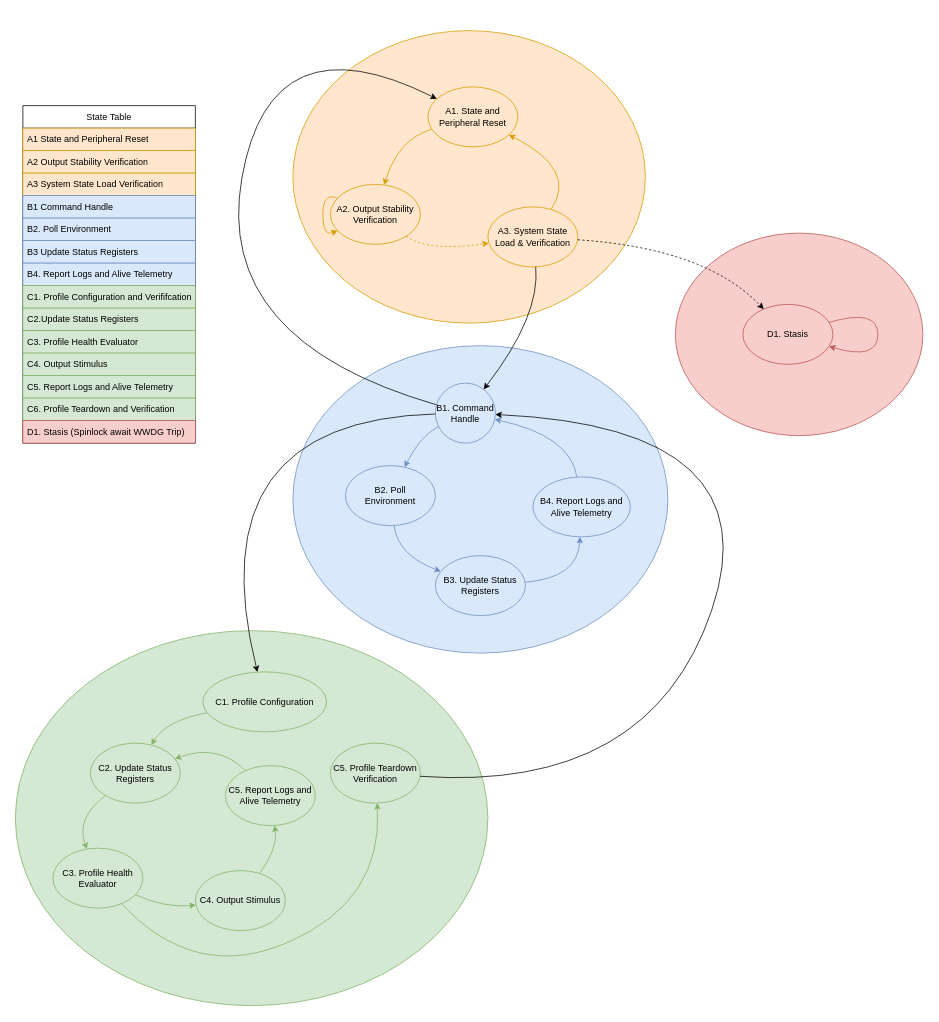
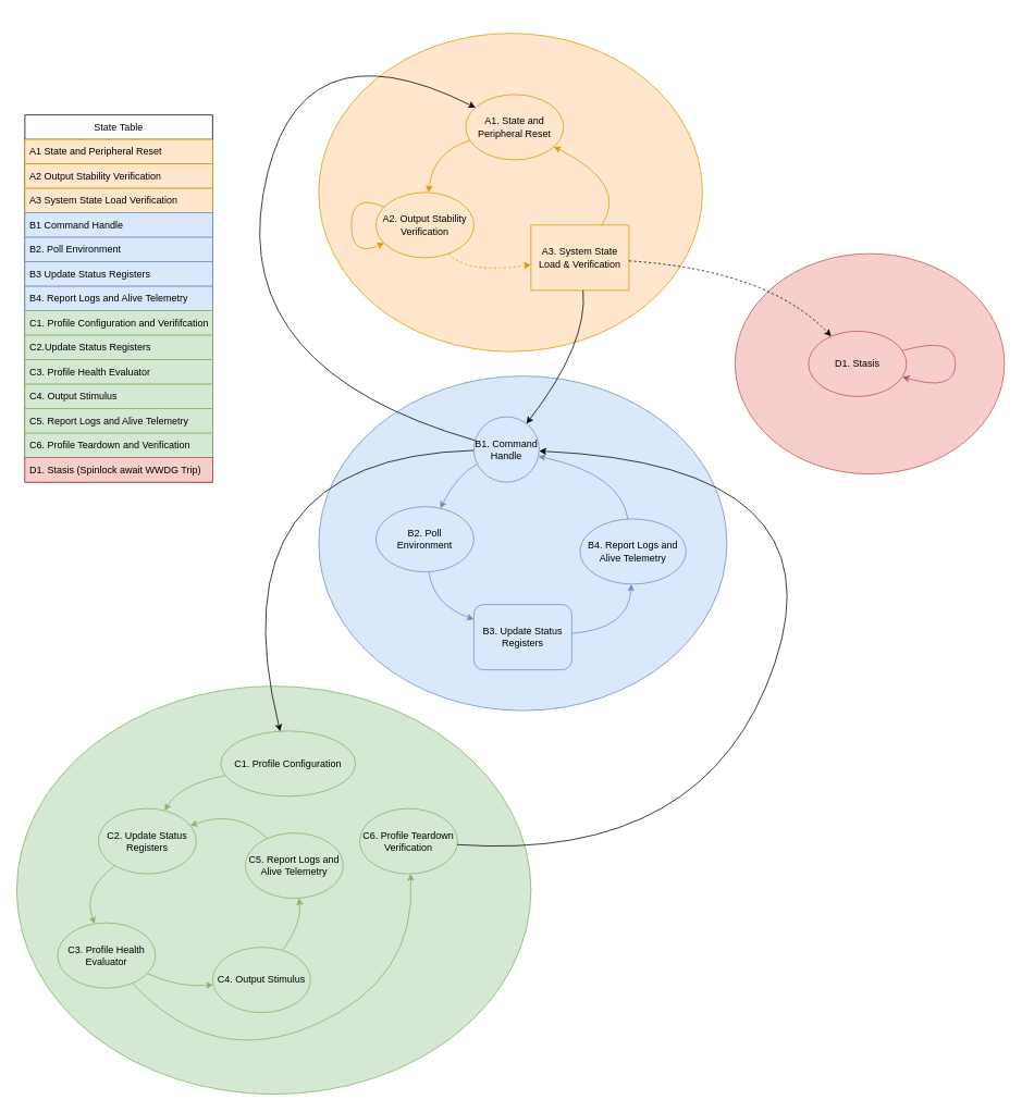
  <mxCell id="0" />
  <mxCell id="1" parent="0" />
  <mxCell id="2" value="" style="ellipse;whiteSpace=wrap;html=1;fillColor=#ffe6cc;strokeColor=#d79b00;" vertex="1" parent="1"><mxGeometry x="390" y="40" width="470" height="390" as="geometry" /></mxCell>
  <mxCell id="3" value="" style="ellipse;whiteSpace=wrap;html=1;fillColor=#d5e8d4;strokeColor=#82b366;" vertex="1" parent="1"><mxGeometry x="20" y="840" width="630" height="500" as="geometry" /></mxCell>
  <mxCell id="4" value="" style="ellipse;whiteSpace=wrap;html=1;fillColor=#dae8fc;strokeColor=#6c8ebf;" vertex="1" parent="1"><mxGeometry x="390" y="460" width="500" height="410" as="geometry" /></mxCell>
  <mxCell id="5" value="B1. Command Handle" style="ellipse;whiteSpace=wrap;html=1;fillColor=#dae8fc;strokeColor=#6c8ebf;" vertex="1" parent="1"><mxGeometry x="580" y="510" width="80" height="80" as="geometry" /></mxCell>
  <mxCell id="6" value="C4. Output Stimulus" style="ellipse;whiteSpace=wrap;html=1;fillColor=#d5e8d4;strokeColor=#82b366;" vertex="1" parent="1"><mxGeometry x="260" y="1160" width="120" height="80" as="geometry" /></mxCell>
  <mxCell id="7" value="State Table" style="swimlane;fontStyle=0;childLayout=stackLayout;horizontal=1;startSize=30;horizontalStack=0;resizeParent=1;resizeParentMax=0;resizeLast=0;collapsible=1;marginBottom=0;whiteSpace=wrap;html=1;" vertex="1" parent="1"><mxGeometry x="30" y="140" width="230" height="450" as="geometry" /></mxCell>
  <mxCell id="8" value="A1 State and Peripheral Reset" style="text;strokeColor=#d79b00;fillColor=#ffe6cc;align=left;verticalAlign=middle;spacingLeft=4;spacingRight=4;overflow=hidden;points=[[0,0.5],[1,0.5]];portConstraint=eastwest;rotatable=0;whiteSpace=wrap;html=1;" vertex="1" parent="7"><mxGeometry y="30" width="230" height="30" as="geometry" /></mxCell>
  <mxCell id="9" value="A2 Output Stability Verification" style="text;strokeColor=#d79b00;fillColor=#ffe6cc;align=left;verticalAlign=middle;spacingLeft=4;spacingRight=4;overflow=hidden;points=[[0,0.5],[1,0.5]];portConstraint=eastwest;rotatable=0;whiteSpace=wrap;html=1;" vertex="1" parent="7"><mxGeometry y="60" width="230" height="30" as="geometry" /></mxCell>
  <mxCell id="10" value="A3 System State Load Verification" style="text;strokeColor=#d79b00;fillColor=#ffe6cc;align=left;verticalAlign=middle;spacingLeft=4;spacingRight=4;overflow=hidden;points=[[0,0.5],[1,0.5]];portConstraint=eastwest;rotatable=0;whiteSpace=wrap;html=1;" vertex="1" parent="7"><mxGeometry y="90" width="230" height="30" as="geometry" /></mxCell>
  <mxCell id="11" value="B1 Command Handle" style="text;strokeColor=#6c8ebf;fillColor=#dae8fc;align=left;verticalAlign=middle;spacingLeft=4;spacingRight=4;overflow=hidden;points=[[0,0.5],[1,0.5]];portConstraint=eastwest;rotatable=0;whiteSpace=wrap;html=1;" vertex="1" parent="7"><mxGeometry y="120" width="230" height="30" as="geometry" /></mxCell>
  <mxCell id="12" value="B2. Poll Environment" style="text;strokeColor=#6c8ebf;fillColor=#dae8fc;align=left;verticalAlign=middle;spacingLeft=4;spacingRight=4;overflow=hidden;points=[[0,0.5],[1,0.5]];portConstraint=eastwest;rotatable=0;whiteSpace=wrap;html=1;" vertex="1" parent="7"><mxGeometry y="150" width="230" height="30" as="geometry" /></mxCell>
  <mxCell id="13" value="B3 Update Status Registers" style="text;strokeColor=#6c8ebf;fillColor=#dae8fc;align=left;verticalAlign=middle;spacingLeft=4;spacingRight=4;overflow=hidden;points=[[0,0.5],[1,0.5]];portConstraint=eastwest;rotatable=0;whiteSpace=wrap;html=1;" vertex="1" parent="7"><mxGeometry y="180" width="230" height="30" as="geometry" /></mxCell>
  <mxCell id="14" value="B4. Report Logs and Alive Telemetry" style="text;strokeColor=#6c8ebf;fillColor=#dae8fc;align=left;verticalAlign=middle;spacingLeft=4;spacingRight=4;overflow=hidden;points=[[0,0.5],[1,0.5]];portConstraint=eastwest;rotatable=0;whiteSpace=wrap;html=1;" vertex="1" parent="7"><mxGeometry y="210" width="230" height="30" as="geometry" /></mxCell>
  <mxCell id="15" value="C1. Profile Configuration and Verififcation" style="text;strokeColor=#82b366;fillColor=#d5e8d4;align=left;verticalAlign=middle;spacingLeft=4;spacingRight=4;overflow=hidden;points=[[0,0.5],[1,0.5]];portConstraint=eastwest;rotatable=0;whiteSpace=wrap;html=1;" vertex="1" parent="7"><mxGeometry y="240" width="230" height="30" as="geometry" /></mxCell>
  <mxCell id="16" value="C2.Update Status Registers" style="text;strokeColor=#82b366;fillColor=#d5e8d4;align=left;verticalAlign=middle;spacingLeft=4;spacingRight=4;overflow=hidden;points=[[0,0.5],[1,0.5]];portConstraint=eastwest;rotatable=0;whiteSpace=wrap;html=1;" vertex="1" parent="7"><mxGeometry y="270" width="230" height="30" as="geometry" /></mxCell>
  <mxCell id="17" value="C3. Profile Health Evaluator" style="text;strokeColor=#82b366;fillColor=#d5e8d4;align=left;verticalAlign=middle;spacingLeft=4;spacingRight=4;overflow=hidden;points=[[0,0.5],[1,0.5]];portConstraint=eastwest;rotatable=0;whiteSpace=wrap;html=1;" vertex="1" parent="7"><mxGeometry y="300" width="230" height="30" as="geometry" /></mxCell>
  <mxCell id="18" value="C4. Output Stimulus" style="text;strokeColor=#82b366;fillColor=#d5e8d4;align=left;verticalAlign=middle;spacingLeft=4;spacingRight=4;overflow=hidden;points=[[0,0.5],[1,0.5]];portConstraint=eastwest;rotatable=0;whiteSpace=wrap;html=1;" vertex="1" parent="7"><mxGeometry y="330" width="230" height="30" as="geometry" /></mxCell>
  <mxCell id="19" value="C5. Report Logs and Alive Telemetry" style="text;strokeColor=#82b366;fillColor=#d5e8d4;align=left;verticalAlign=middle;spacingLeft=4;spacingRight=4;overflow=hidden;points=[[0,0.5],[1,0.5]];portConstraint=eastwest;rotatable=0;whiteSpace=wrap;html=1;" vertex="1" parent="7"><mxGeometry y="360" width="230" height="30" as="geometry" /></mxCell>
  <mxCell id="20" value="C6. Profile Teardown and Verification" style="text;strokeColor=#82b366;fillColor=#d5e8d4;align=left;verticalAlign=middle;spacingLeft=4;spacingRight=4;overflow=hidden;points=[[0,0.5],[1,0.5]];portConstraint=eastwest;rotatable=0;whiteSpace=wrap;html=1;" vertex="1" parent="7"><mxGeometry y="390" width="230" height="30" as="geometry" /></mxCell>
  <mxCell id="21" value="D1. Stasis (Spinlock await WWDG Trip)" style="text;strokeColor=#b85450;fillColor=#f8cecc;align=left;verticalAlign=middle;spacingLeft=4;spacingRight=4;overflow=hidden;points=[[0,0.5],[1,0.5]];portConstraint=eastwest;rotatable=0;whiteSpace=wrap;html=1;" vertex="1" parent="7"><mxGeometry y="420" width="230" height="30" as="geometry" /></mxCell>
  <mxCell id="22" value="B2. Poll&lt;br&gt;Environment" style="ellipse;whiteSpace=wrap;html=1;fillColor=#dae8fc;strokeColor=#6c8ebf;" vertex="1" parent="1"><mxGeometry x="460" y="620" width="120" height="80" as="geometry" /></mxCell>
- <mxCell id="23" value="B3. Update Status Registers" style="ellipse;whiteSpace=wrap;html=1;fillColor=#dae8fc;strokeColor=#6c8ebf;" vertex="1" parent="1"><mxGeometry x="580" y="740" width="120" height="80" as="geometry" /></mxCell>
+ <mxCell id="23" value="B3. Update Status Registers" style="whiteSpace=wrap;html=1;fillColor=#dae8fc;strokeColor=#6c8ebf;rounded=1;" vertex="1" parent="1"><mxGeometry x="580" y="740" width="120" height="80" as="geometry" /></mxCell>
  <mxCell id="24" value="B4. Report Logs&amp;nbsp;and Alive Telemetry" style="ellipse;whiteSpace=wrap;html=1;fillColor=#dae8fc;strokeColor=#6c8ebf;" vertex="1" parent="1"><mxGeometry x="710" y="635" width="130" height="80" as="geometry" /></mxCell>
  <mxCell id="25" value="" style="curved=1;endArrow=classic;html=1;rounded=0;fillColor=#dae8fc;strokeColor=#6c8ebf;" edge="1" parent="1" source="5" target="22"><mxGeometry width="50" height="50" relative="1" as="geometry"><mxPoint x="290" y="790" as="sourcePoint" /><mxPoint x="340" y="740" as="targetPoint" /><Array as="points"><mxPoint x="560" y="580" /></Array></mxGeometry></mxCell>
  <mxCell id="26" value="" style="curved=1;endArrow=classic;html=1;rounded=0;fillColor=#dae8fc;strokeColor=#6c8ebf;" edge="1" parent="1" source="22" target="23"><mxGeometry width="50" height="50" relative="1" as="geometry"><mxPoint x="598" y="580" as="sourcePoint" /><mxPoint x="549" y="632" as="targetPoint" /><Array as="points"><mxPoint x="530" y="740" /></Array></mxGeometry></mxCell>
  <mxCell id="27" value="C1. Profile Configuration" style="ellipse;whiteSpace=wrap;html=1;fillColor=#d5e8d4;strokeColor=#82b366;" vertex="1" parent="1"><mxGeometry x="270" y="895" width="165" height="80" as="geometry" /></mxCell>
  <mxCell id="28" value="A1. State and Peripheral Reset" style="ellipse;whiteSpace=wrap;html=1;fillColor=#ffe6cc;strokeColor=#d79b00;" vertex="1" parent="1"><mxGeometry x="570" y="115" width="120" height="80" as="geometry" /></mxCell>
- <mxCell id="29" value="A2. Output Stability Verification" style="ellipse;whiteSpace=wrap;html=1;fillColor=#ffe6cc;strokeColor=#d79b00;" vertex="1" parent="1"><mxGeometry x="440" y="245" width="120" height="80" as="geometry" /></mxCell>
+ <mxCell id="29" value="A2. Output Stability Verification" style="ellipse;whiteSpace=wrap;html=1;fillColor=#ffe6cc;strokeColor=#d79b00;" vertex="1" parent="1"><mxGeometry x="460" y="235" width="120" height="80" as="geometry" /></mxCell>
  <mxCell id="30" value="" style="curved=1;endArrow=classic;html=1;rounded=0;fillColor=#ffe6cc;strokeColor=#d79b00;" edge="1" parent="1" source="28" target="29"><mxGeometry width="50" height="50" relative="1" as="geometry"><mxPoint x="420" y="255" as="sourcePoint" /><mxPoint x="470" y="205" as="targetPoint" /><Array as="points"><mxPoint x="530" y="185" /></Array></mxGeometry></mxCell>
- <mxCell id="31" value="A3. System State Load &amp;amp; Verification" style="ellipse;whiteSpace=wrap;html=1;fillColor=#ffe6cc;strokeColor=#d79b00;" vertex="1" parent="1"><mxGeometry x="650" y="275" width="120" height="80" as="geometry" /></mxCell>
+ <mxCell id="31" value="A3. System State Load &amp;amp; Verification" style="whiteSpace=wrap;html=1;fillColor=#ffe6cc;strokeColor=#d79b00;rounded=0;" vertex="1" parent="1"><mxGeometry x="650" y="275" width="120" height="80" as="geometry" /></mxCell>
  <mxCell id="32" value="" style="curved=1;endArrow=classic;html=1;rounded=0;fillColor=#ffe6cc;strokeColor=#d79b00;dashed=1;" edge="1" parent="1" source="29" target="31"><mxGeometry width="50" height="50" relative="1" as="geometry"><mxPoint x="585" y="181" as="sourcePoint" /><mxPoint x="536" y="225" as="targetPoint" /><Array as="points"><mxPoint x="570" y="335" /></Array></mxGeometry></mxCell>
  <mxCell id="33" value="" style="curved=1;endArrow=classic;html=1;rounded=0;fillColor=#ffe6cc;strokeColor=#d79b00;" edge="1" parent="1" source="31" target="28"><mxGeometry width="50" height="50" relative="1" as="geometry"><mxPoint x="810" y="395" as="sourcePoint" /><mxPoint x="860" y="345" as="targetPoint" /><Array as="points"><mxPoint x="770" y="225" /></Array></mxGeometry></mxCell>
  <mxCell id="34" value="" style="curved=1;endArrow=classic;html=1;rounded=0;" edge="1" parent="1" source="31" target="5"><mxGeometry width="50" height="50" relative="1" as="geometry"><mxPoint x="550" y="480" as="sourcePoint" /><mxPoint x="600" y="430" as="targetPoint" /><Array as="points"><mxPoint x="720" y="420" /></Array></mxGeometry></mxCell>
  <mxCell id="35" value="" style="curved=1;endArrow=classic;html=1;rounded=0;elbow=horizontal;fillColor=#ffe6cc;strokeColor=#d79b00;" edge="1" parent="1" source="29" target="29"><mxGeometry width="50" height="50" relative="1" as="geometry"><mxPoint x="330" y="285" as="sourcePoint" /><mxPoint x="380" y="235" as="targetPoint" /><Array as="points"><mxPoint x="430" y="315" /></Array></mxGeometry></mxCell>
  <mxCell id="36" value="" style="ellipse;whiteSpace=wrap;html=1;fillColor=#f8cecc;strokeColor=#b85450;" vertex="1" parent="1"><mxGeometry x="900" y="310" width="330" height="270" as="geometry" /></mxCell>
  <mxCell id="37" value="D1. Stasis" style="ellipse;whiteSpace=wrap;html=1;fillColor=#f8cecc;strokeColor=#b85450;" vertex="1" parent="1"><mxGeometry x="990" y="405" width="120" height="80" as="geometry" /></mxCell>
  <mxCell id="38" value="" style="curved=1;endArrow=classic;html=1;rounded=0;dashed=1;" edge="1" parent="1" source="31" target="37"><mxGeometry width="50" height="50" relative="1" as="geometry"><mxPoint x="890" y="500" as="sourcePoint" /><mxPoint x="940" y="450" as="targetPoint" /><Array as="points"><mxPoint x="940" y="330" /></Array></mxGeometry></mxCell>
  <mxCell id="39" value="" style="curved=1;endArrow=classic;html=1;rounded=0;fillColor=#f8cecc;strokeColor=#b85450;" edge="1" parent="1" source="37" target="37"><mxGeometry width="50" height="50" relative="1" as="geometry"><mxPoint x="1220" y="660" as="sourcePoint" /><mxPoint x="1270" y="610" as="targetPoint" /><Array as="points"><mxPoint x="1170" y="410" /></Array></mxGeometry></mxCell>
  <mxCell id="40" value="" style="curved=1;endArrow=classic;html=1;rounded=0;fillColor=#dae8fc;strokeColor=#6c8ebf;" edge="1" parent="1" source="23" target="24"><mxGeometry width="50" height="50" relative="1" as="geometry"><mxPoint x="540" y="700" as="sourcePoint" /><mxPoint x="597" y="771" as="targetPoint" /><Array as="points"><mxPoint x="770" y="770" /></Array></mxGeometry></mxCell>
  <mxCell id="41" value="" style="curved=1;endArrow=classic;html=1;rounded=0;" edge="1" parent="1" source="5" target="27"><mxGeometry width="50" height="50" relative="1" as="geometry"><mxPoint x="350" y="610" as="sourcePoint" /><mxPoint x="400" y="560" as="targetPoint" /><Array as="points"><mxPoint x="260" y="560" /></Array></mxGeometry></mxCell>
  <mxCell id="42" value="" style="curved=1;endArrow=classic;html=1;rounded=0;fillColor=#d5e8d4;strokeColor=#82b366;" edge="1" parent="1" source="27" target="48"><mxGeometry width="50" height="50" relative="1" as="geometry"><mxPoint x="-70" y="915" as="sourcePoint" /><mxPoint x="-20" y="865" as="targetPoint" /><Array as="points"><mxPoint x="220" y="960" /></Array></mxGeometry></mxCell>
  <mxCell id="43" value="C5. Report Logs and Alive Telemetry" style="ellipse;whiteSpace=wrap;html=1;fillColor=#d5e8d4;strokeColor=#82b366;" vertex="1" parent="1"><mxGeometry x="300" y="1020" width="120" height="80" as="geometry" /></mxCell>
- <mxCell id="44" value="C5. Profile Teardown Verification" style="ellipse;whiteSpace=wrap;html=1;fillColor=#d5e8d4;strokeColor=#82b366;" vertex="1" parent="1"><mxGeometry x="440" y="990" width="120" height="80" as="geometry" /></mxCell>
+ <mxCell id="44" value="C6. Profile Teardown Verification" style="ellipse;whiteSpace=wrap;html=1;fillColor=#d5e8d4;strokeColor=#82b366;" vertex="1" parent="1"><mxGeometry x="440" y="990" width="120" height="80" as="geometry" /></mxCell>
  <mxCell id="45" value="" style="curved=1;endArrow=classic;html=1;rounded=0;fillColor=#dae8fc;strokeColor=#6c8ebf;" edge="1" parent="1" source="24" target="5"><mxGeometry width="50" height="50" relative="1" as="geometry"><mxPoint x="910" y="710" as="sourcePoint" /><mxPoint x="960" y="660" as="targetPoint" /><Array as="points"><mxPoint x="760" y="580" /></Array></mxGeometry></mxCell>
  <mxCell id="46" value="C3. Profile Health Evaluator" style="ellipse;whiteSpace=wrap;html=1;fillColor=#d5e8d4;strokeColor=#82b366;" vertex="1" parent="1"><mxGeometry x="70" y="1130" width="120" height="80" as="geometry" /></mxCell>
  <mxCell id="47" value="" style="curved=1;endArrow=classic;html=1;rounded=0;" edge="1" parent="1" source="44" target="5"><mxGeometry width="50" height="50" relative="1" as="geometry"><mxPoint x="1020" y="760" as="sourcePoint" /><mxPoint x="1070" y="710" as="targetPoint" /><Array as="points"><mxPoint x="866" y="1056" /><mxPoint x="1031" y="569" /></Array></mxGeometry></mxCell>
  <mxCell id="48" value="C2. Update Status Registers" style="ellipse;whiteSpace=wrap;html=1;fillColor=#d5e8d4;strokeColor=#82b366;" vertex="1" parent="1"><mxGeometry x="120" y="990" width="120" height="80" as="geometry" /></mxCell>
  <mxCell id="49" value="" style="curved=1;endArrow=classic;html=1;rounded=0;fillColor=#d5e8d4;strokeColor=#82b366;" edge="1" parent="1" source="46" target="44"><mxGeometry width="50" height="50" relative="1" as="geometry"><mxPoint x="-320" y="1230" as="sourcePoint" /><mxPoint x="-270" y="1180" as="targetPoint" /><Array as="points"><mxPoint x="260" y="1310" /><mxPoint x="510" y="1200" /></Array></mxGeometry></mxCell>
  <mxCell id="50" value="" style="curved=1;endArrow=classic;html=1;rounded=0;fillColor=#d5e8d4;strokeColor=#82b366;" edge="1" parent="1" source="48" target="46"><mxGeometry width="50" height="50" relative="1" as="geometry"><mxPoint x="-140" y="930" as="sourcePoint" /><mxPoint x="-90" y="880" as="targetPoint" /><Array as="points"><mxPoint x="100" y="1090" /></Array></mxGeometry></mxCell>
  <mxCell id="51" value="" style="curved=1;endArrow=classic;html=1;rounded=0;fillColor=#d5e8d4;strokeColor=#82b366;" edge="1" parent="1" source="46" target="6"><mxGeometry width="50" height="50" relative="1" as="geometry"><mxPoint x="380" y="1180" as="sourcePoint" /><mxPoint x="430" y="1130" as="targetPoint" /><Array as="points"><mxPoint x="220" y="1210" /></Array></mxGeometry></mxCell>
  <mxCell id="52" value="" style="curved=1;endArrow=classic;html=1;rounded=0;fillColor=#d5e8d4;strokeColor=#82b366;" edge="1" parent="1" source="6" target="43"><mxGeometry width="50" height="50" relative="1" as="geometry"><mxPoint x="280" y="1140" as="sourcePoint" /><mxPoint x="330" y="1090" as="targetPoint" /><Array as="points"><mxPoint x="370" y="1130" /></Array></mxGeometry></mxCell>
  <mxCell id="53" value="" style="curved=1;endArrow=classic;html=1;rounded=0;fillColor=#d5e8d4;strokeColor=#82b366;" edge="1" parent="1" source="43" target="48"><mxGeometry width="50" height="50" relative="1" as="geometry"><mxPoint x="130" y="980" as="sourcePoint" /><mxPoint x="180" y="930" as="targetPoint" /><Array as="points"><mxPoint x="290" y="990" /></Array></mxGeometry></mxCell>
  <mxCell id="54" value="" style="curved=1;endArrow=classic;html=1;rounded=0;" edge="1" parent="1" source="5" target="28"><mxGeometry width="50" height="50" relative="1" as="geometry"><mxPoint x="390" y="450" as="sourcePoint" /><mxPoint x="440" y="400" as="targetPoint" /><Array as="points"><mxPoint x="284" y="453" /><mxPoint x="360" y="20" /></Array></mxGeometry></mxCell>
